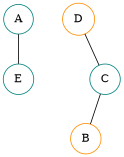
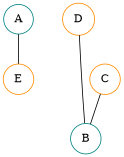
  graph {
    fontname="DejaVu Serif"
    node [color=darkorange fontname="DejaVu Serif" shape=circle]
    edge [fontname="DejaVu Serif"]
    A [color=teal width=0.15]
-   E [color=teal width=0.15]
-   B [width=0.15]
-   C [color=teal width=0.15]
+   E [width=0.15]
+   B [color=teal width=0.15]
+   C [width=0.15]
    D [width=0.15]
    A -- E
    C -- B
-   D -- C
+   D -- B
  }
